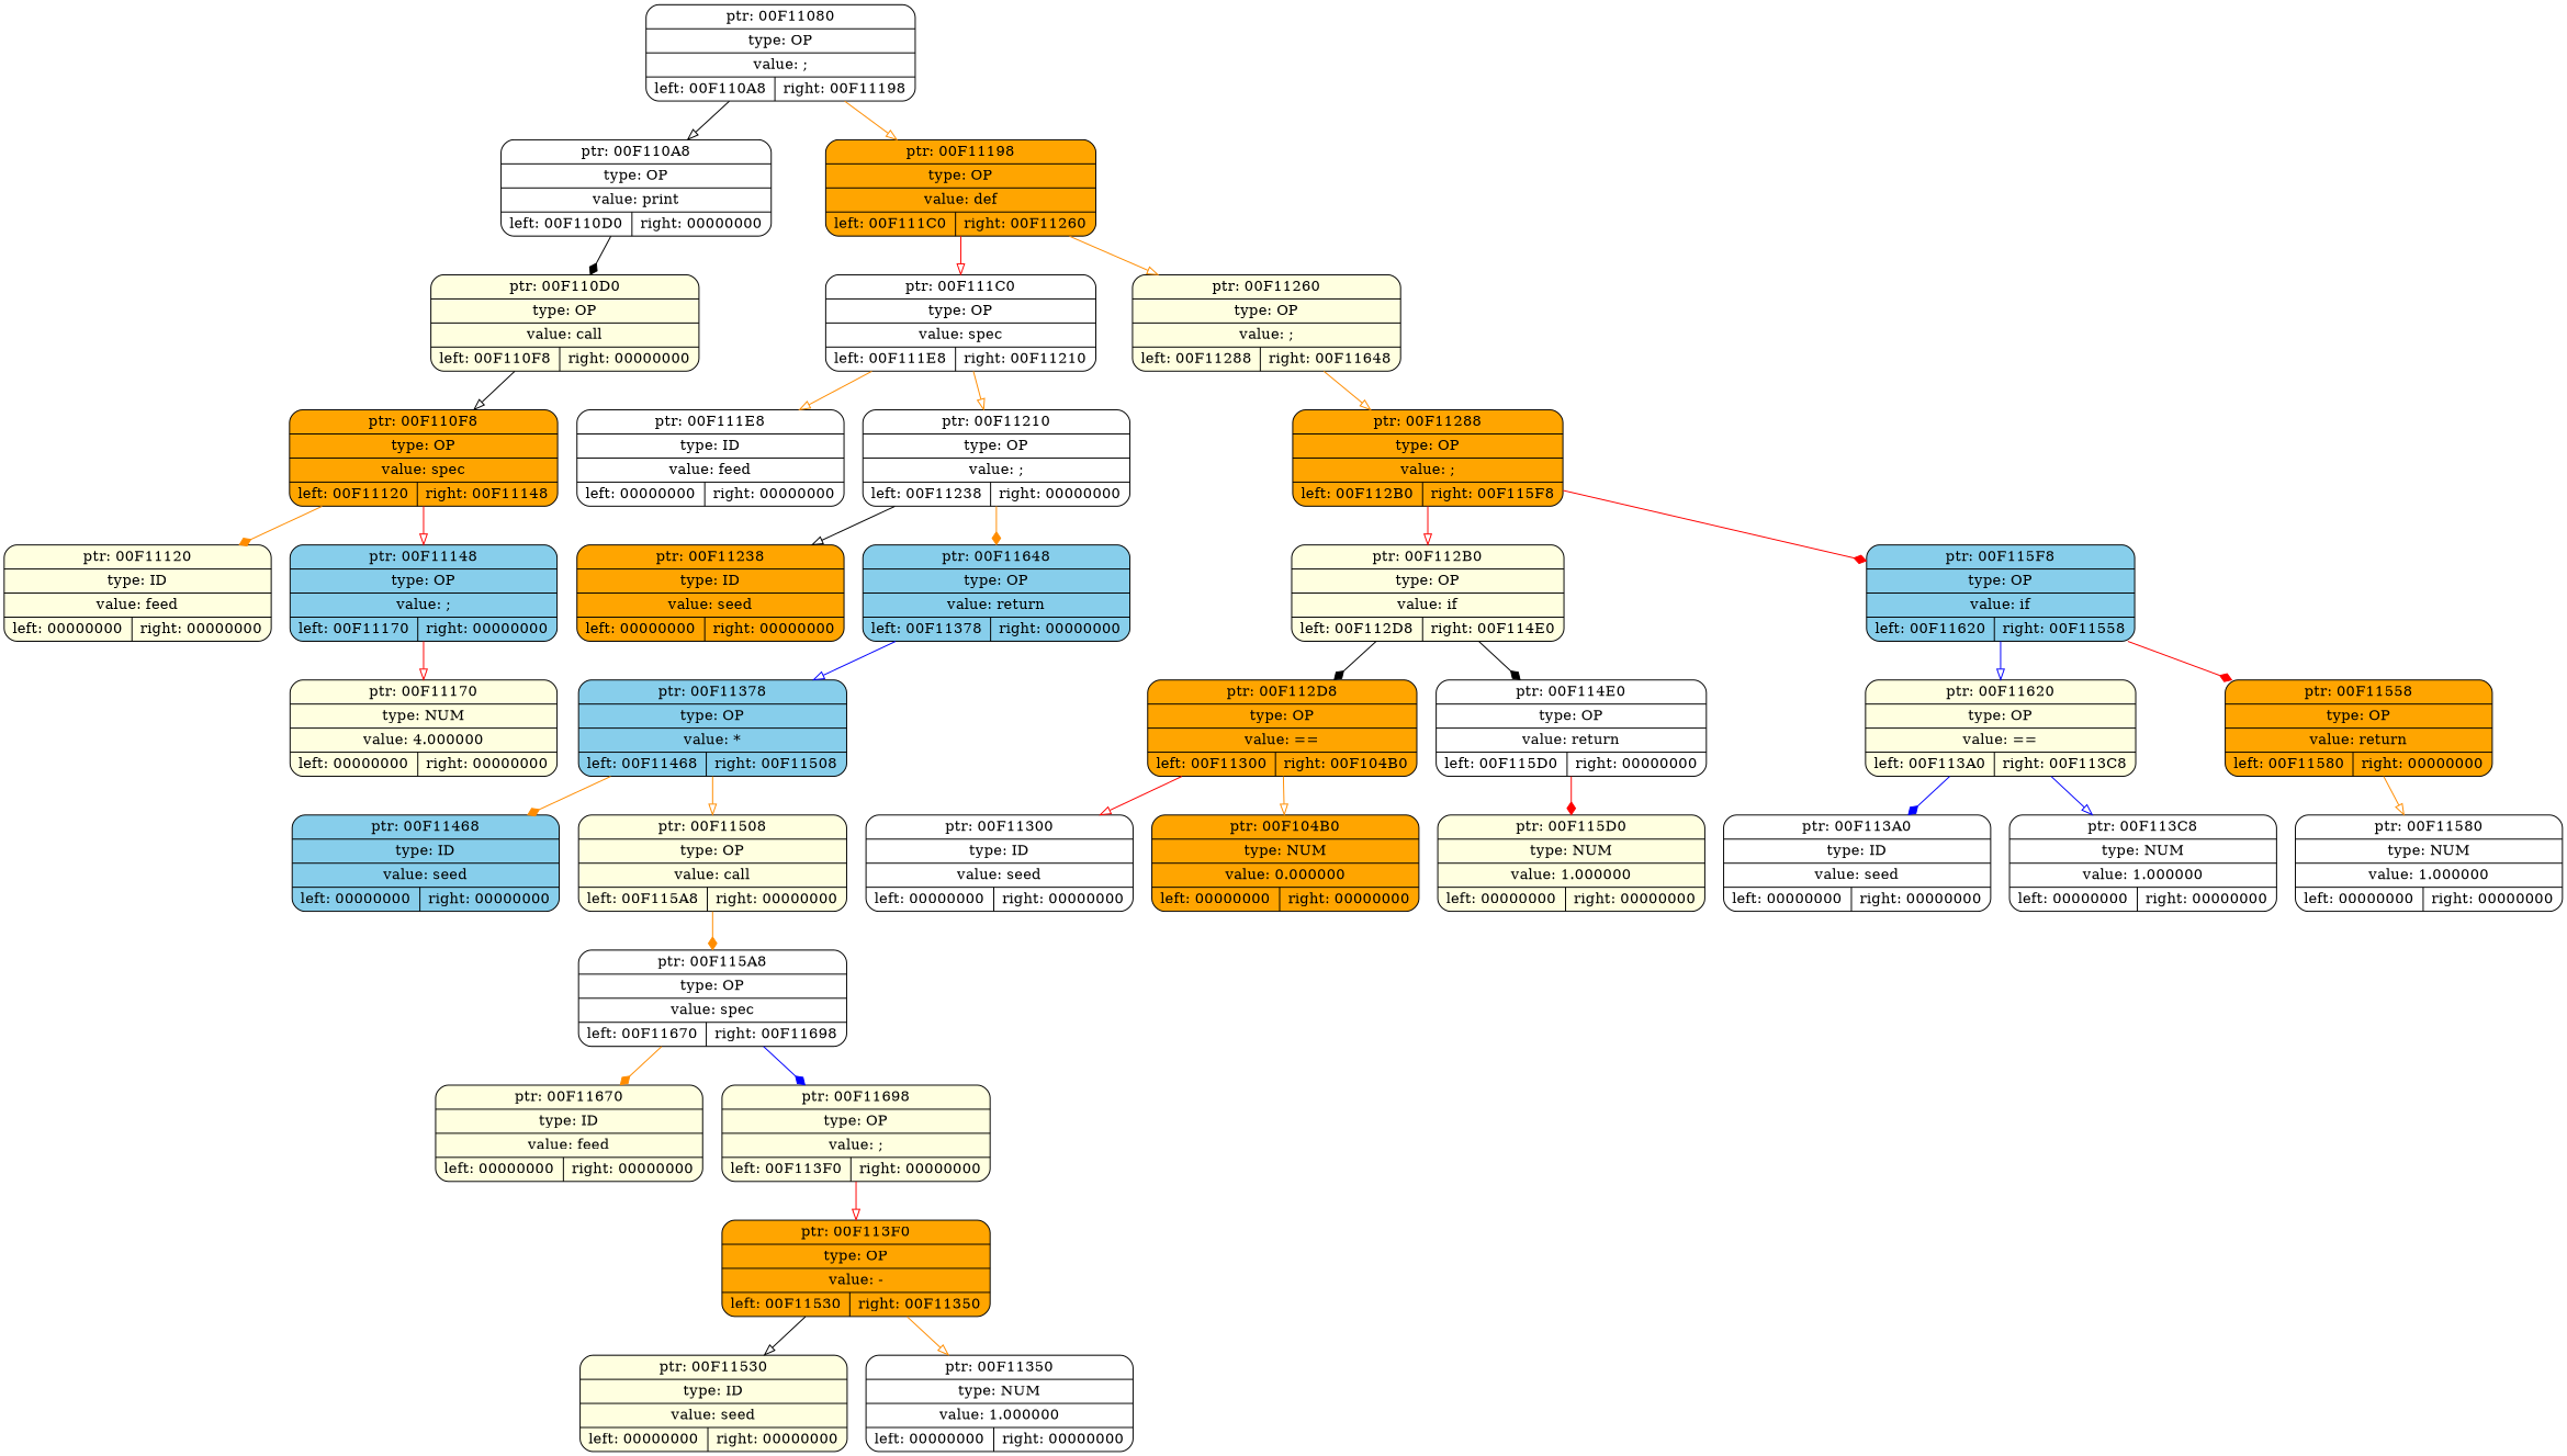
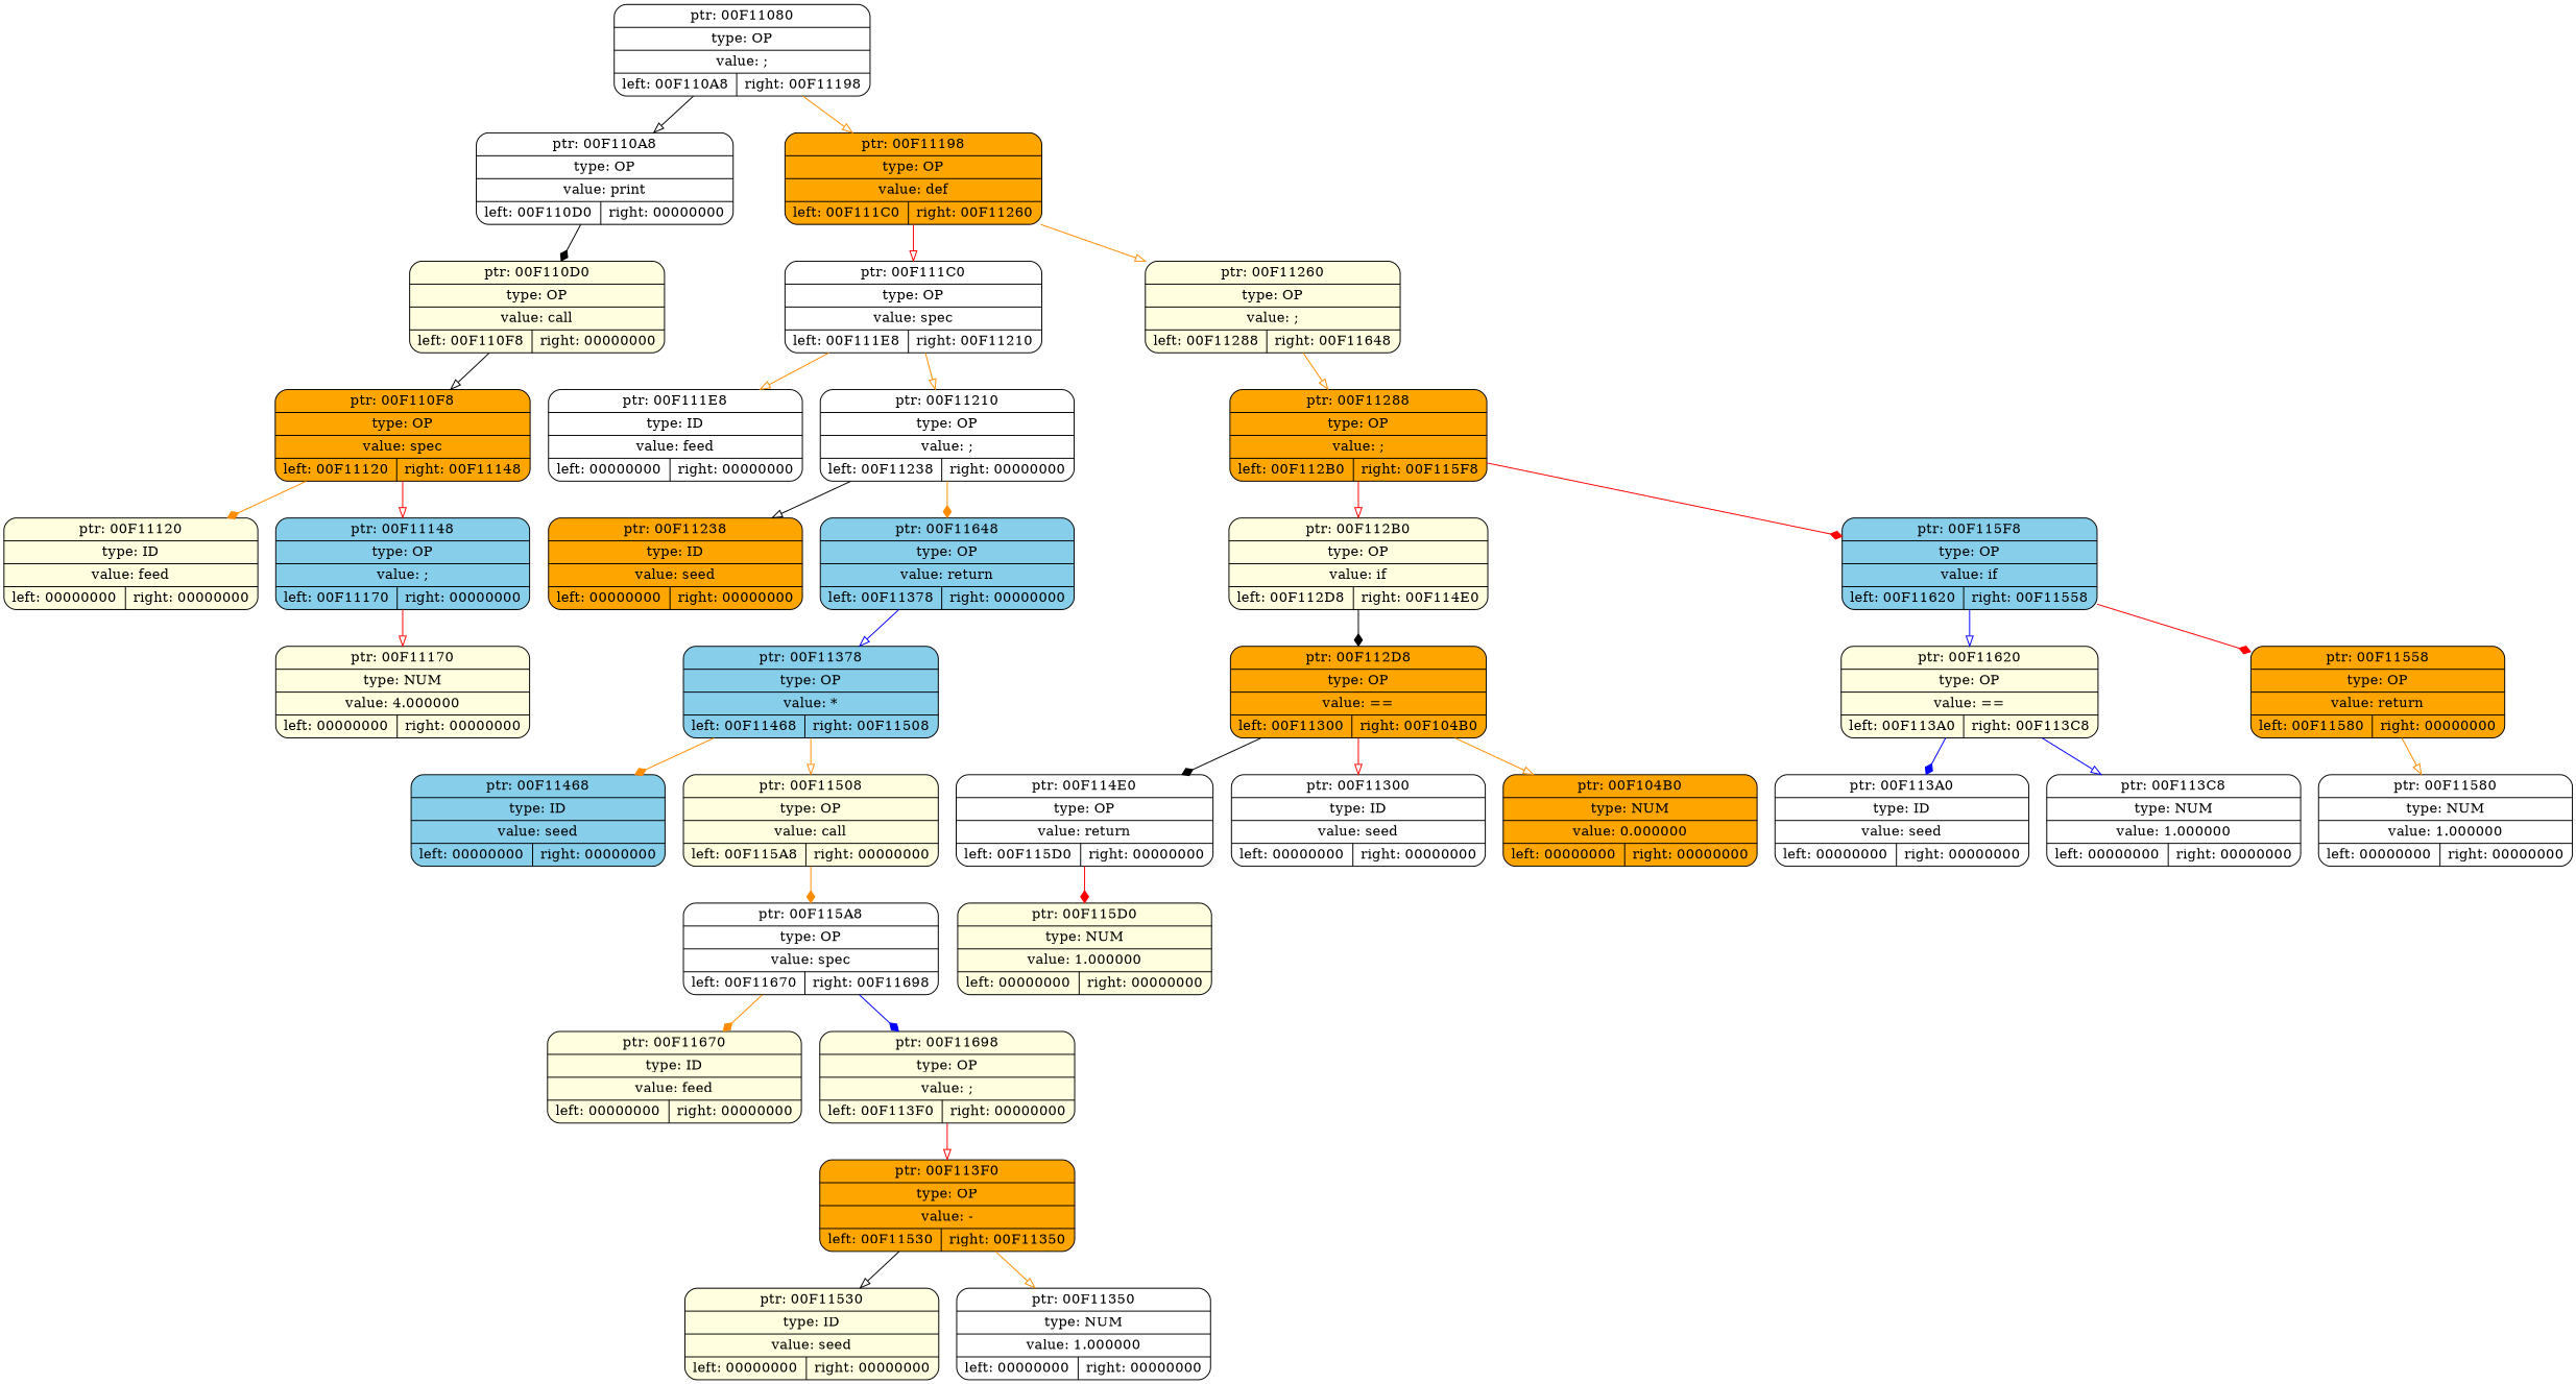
  digraph {
    rankdir=TP
    node [fillcolor=white shape=record style="rounded,filled"]
    edge [arrowhead=onormal color=darkorange]
    n1 [label="{ ptr: 00F11080 | type: OP | value: ;| { left: 00F110A8 | right: 00F11198 }}"]
    n2 [label="{ ptr: 00F110A8 | type: OP | value: print| { left: 00F110D0 | right: 00000000 }}"]
    n3 [fillcolor=orange label="{ ptr: 00F11198 | type: OP | value: def| { left: 00F111C0 | right: 00F11260 }}"]
    n4 [fillcolor=lightyellow label="{ ptr: 00F110D0 | type: OP | value: call| { left: 00F110F8 | right: 00000000 }}"]
    n5 [label="{ ptr: 00F111C0 | type: OP | value: spec| { left: 00F111E8 | right: 00F11210 }}"]
    n6 [fillcolor=lightyellow label="{ ptr: 00F11260 | type: OP | value: ;| { left: 00F11288 | right: 00F11648 }}"]
    n7 [fillcolor=orange label="{ ptr: 00F110F8 | type: OP | value: spec| { left: 00F11120 | right: 00F11148 }}"]
    n8 [fillcolor=lightyellow label="{ ptr: 00F11120 | type: ID | value: feed| { left: 00000000 | right: 00000000 }}"]
    n9 [fillcolor=skyblue label="{ ptr: 00F11148 | type: OP | value: ;| { left: 00F11170 | right: 00000000 }}"]
    n10 [fillcolor=lightyellow label="{ ptr: 00F11170 | type: NUM | value: 4.000000| { left: 00000000 | right: 00000000 }}"]
    n11 [label="{ ptr: 00F111E8 | type: ID | value: feed| { left: 00000000 | right: 00000000 }}"]
    n12 [label="{ ptr: 00F11210 | type: OP | value: ;| { left: 00F11238 | right: 00000000 }}"]
    n13 [fillcolor=orange label="{ ptr: 00F11288 | type: OP | value: ;| { left: 00F112B0 | right: 00F115F8 }}"]
    n14 [fillcolor=orange label="{ ptr: 00F11238 | type: ID | value: seed| { left: 00000000 | right: 00000000 }}"]
    n15 [fillcolor=skyblue label="{ ptr: 00F11648 | type: OP | value: return| { left: 00F11378 | right: 00000000 }}"]
    n16 [fillcolor=lightyellow label="{ ptr: 00F112B0 | type: OP | value: if| { left: 00F112D8 | right: 00F114E0 }}"]
    n17 [fillcolor=skyblue label="{ ptr: 00F115F8 | type: OP | value: if| { left: 00F11620 | right: 00F11558 }}"]
    n18 [fillcolor=skyblue label="{ ptr: 00F11378 | type: OP | value: *| { left: 00F11468 | right: 00F11508 }}"]
    n19 [fillcolor=orange label="{ ptr: 00F112D8 | type: OP | value: ==| { left: 00F11300 | right: 00F104B0 }}"]
    n20 [label="{ ptr: 00F114E0 | type: OP | value: return| { left: 00F115D0 | right: 00000000 }}"]
    n21 [fillcolor=lightyellow label="{ ptr: 00F11620 | type: OP | value: ==| { left: 00F113A0 | right: 00F113C8 }}"]
    n22 [fillcolor=orange label="{ ptr: 00F11558 | type: OP | value: return| { left: 00F11580 | right: 00000000 }}"]
    n23 [label="{ ptr: 00F11300 | type: ID | value: seed| { left: 00000000 | right: 00000000 }}"]
    n24 [fillcolor=orange label="{ ptr: 00F104B0 | type: NUM | value: 0.000000| { left: 00000000 | right: 00000000 }}"]
    n25 [fillcolor=lightyellow label="{ ptr: 00F115D0 | type: NUM | value: 1.000000| { left: 00000000 | right: 00000000 }}"]
    n26 [label="{ ptr: 00F113A0 | type: ID | value: seed| { left: 00000000 | right: 00000000 }}"]
    n27 [label="{ ptr: 00F113C8 | type: NUM | value: 1.000000| { left: 00000000 | right: 00000000 }}"]
    n28 [label="{ ptr: 00F11580 | type: NUM | value: 1.000000| { left: 00000000 | right: 00000000 }}"]
    n29 [fillcolor=skyblue label="{ ptr: 00F11468 | type: ID | value: seed| { left: 00000000 | right: 00000000 }}"]
    n30 [fillcolor=lightyellow label="{ ptr: 00F11508 | type: OP | value: call| { left: 00F115A8 | right: 00000000 }}"]
    n31 [label="{ ptr: 00F115A8 | type: OP | value: spec| { left: 00F11670 | right: 00F11698 }}"]
    n32 [fillcolor=lightyellow label="{ ptr: 00F11670 | type: ID | value: feed| { left: 00000000 | right: 00000000 }}"]
    n33 [fillcolor=lightyellow label="{ ptr: 00F11698 | type: OP | value: ;| { left: 00F113F0 | right: 00000000 }}"]
    n34 [fillcolor=orange label="{ ptr: 00F113F0 | type: OP | value: -| { left: 00F11530 | right: 00F11350 }}"]
    n35 [fillcolor=lightyellow label="{ ptr: 00F11530 | type: ID | value: seed| { left: 00000000 | right: 00000000 }}"]
    n36 [label="{ ptr: 00F11350 | type: NUM | value: 1.000000| { left: 00000000 | right: 00000000 }}"]
    n1 -> n2 [color=black]
    n1 -> n3
    n2 -> n4 [arrowhead=diamond color=black]
    n3 -> n5 [color=red]
    n3 -> n6
    n4 -> n7 [color=black]
    n5 -> n11
    n5 -> n12
    n6 -> n13
    n7 -> n8 [arrowhead=diamond]
    n7 -> n9 [color=red]
    n9 -> n10 [color=red]
    n12 -> n14 [color=black]
    n12 -> n15 [arrowhead=diamond]
    n13 -> n16 [color=red]
    n13 -> n17 [arrowhead=diamond color=red]
    n15 -> n18 [color=blue]
    n16 -> n19 [arrowhead=diamond color=black]
-   n16 -> n20 [arrowhead=diamond color=black]
+   n19 -> n20 [arrowhead=diamond color=black]
    n17 -> n21 [color=blue]
    n17 -> n22 [arrowhead=diamond color=red]
    n18 -> n29 [arrowhead=diamond]
    n18 -> n30
    n19 -> n23 [color=red]
    n19 -> n24
    n20 -> n25 [arrowhead=diamond color=red]
    n21 -> n26 [arrowhead=diamond color=blue]
    n21 -> n27 [color=blue]
    n22 -> n28
    n30 -> n31 [arrowhead=diamond]
    n31 -> n32 [arrowhead=diamond]
    n31 -> n33 [arrowhead=diamond color=blue]
    n33 -> n34 [color=red]
    n34 -> n35 [color=black]
    n34 -> n36
  }
